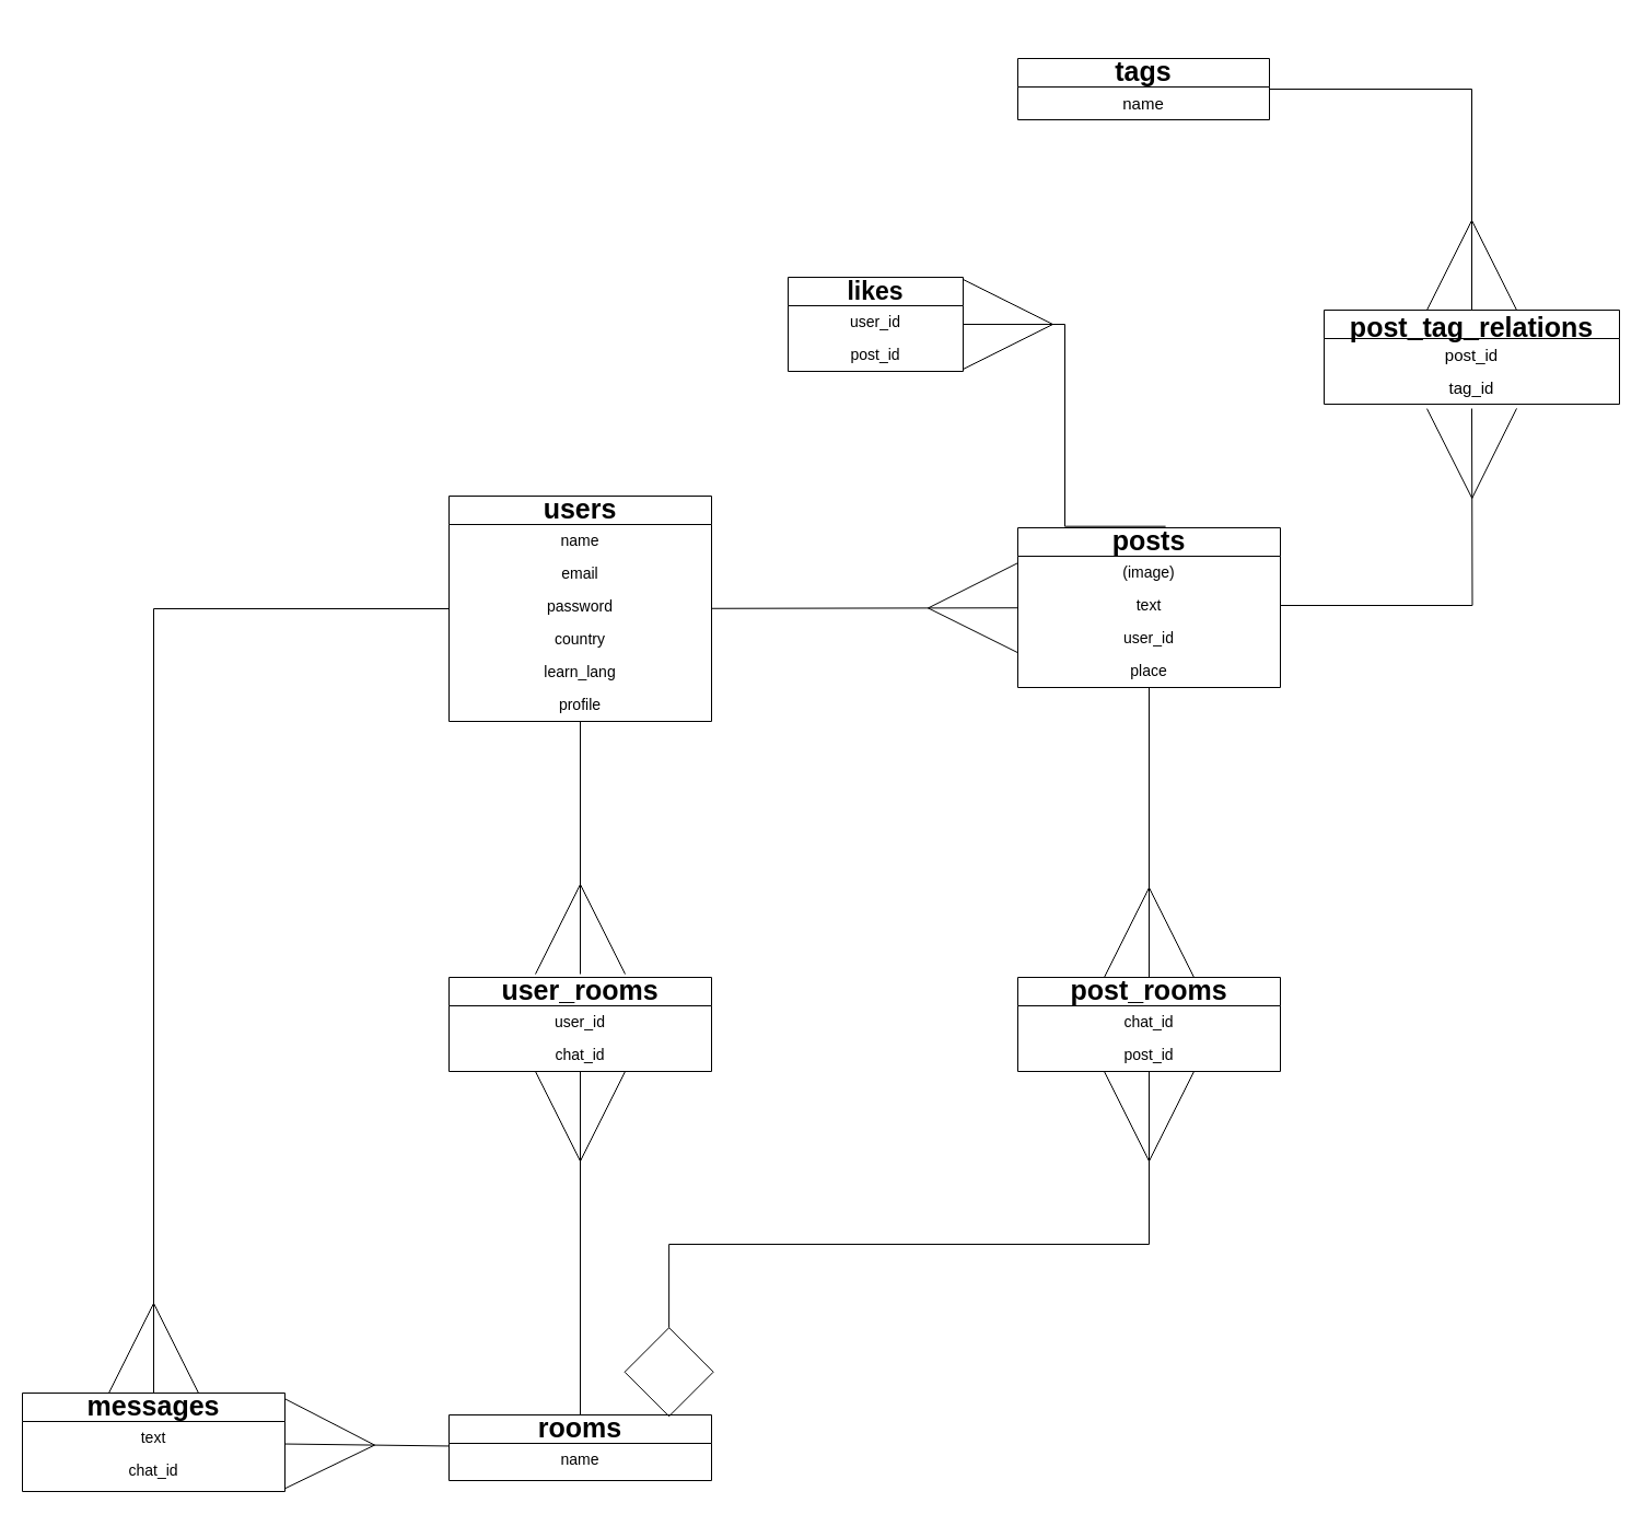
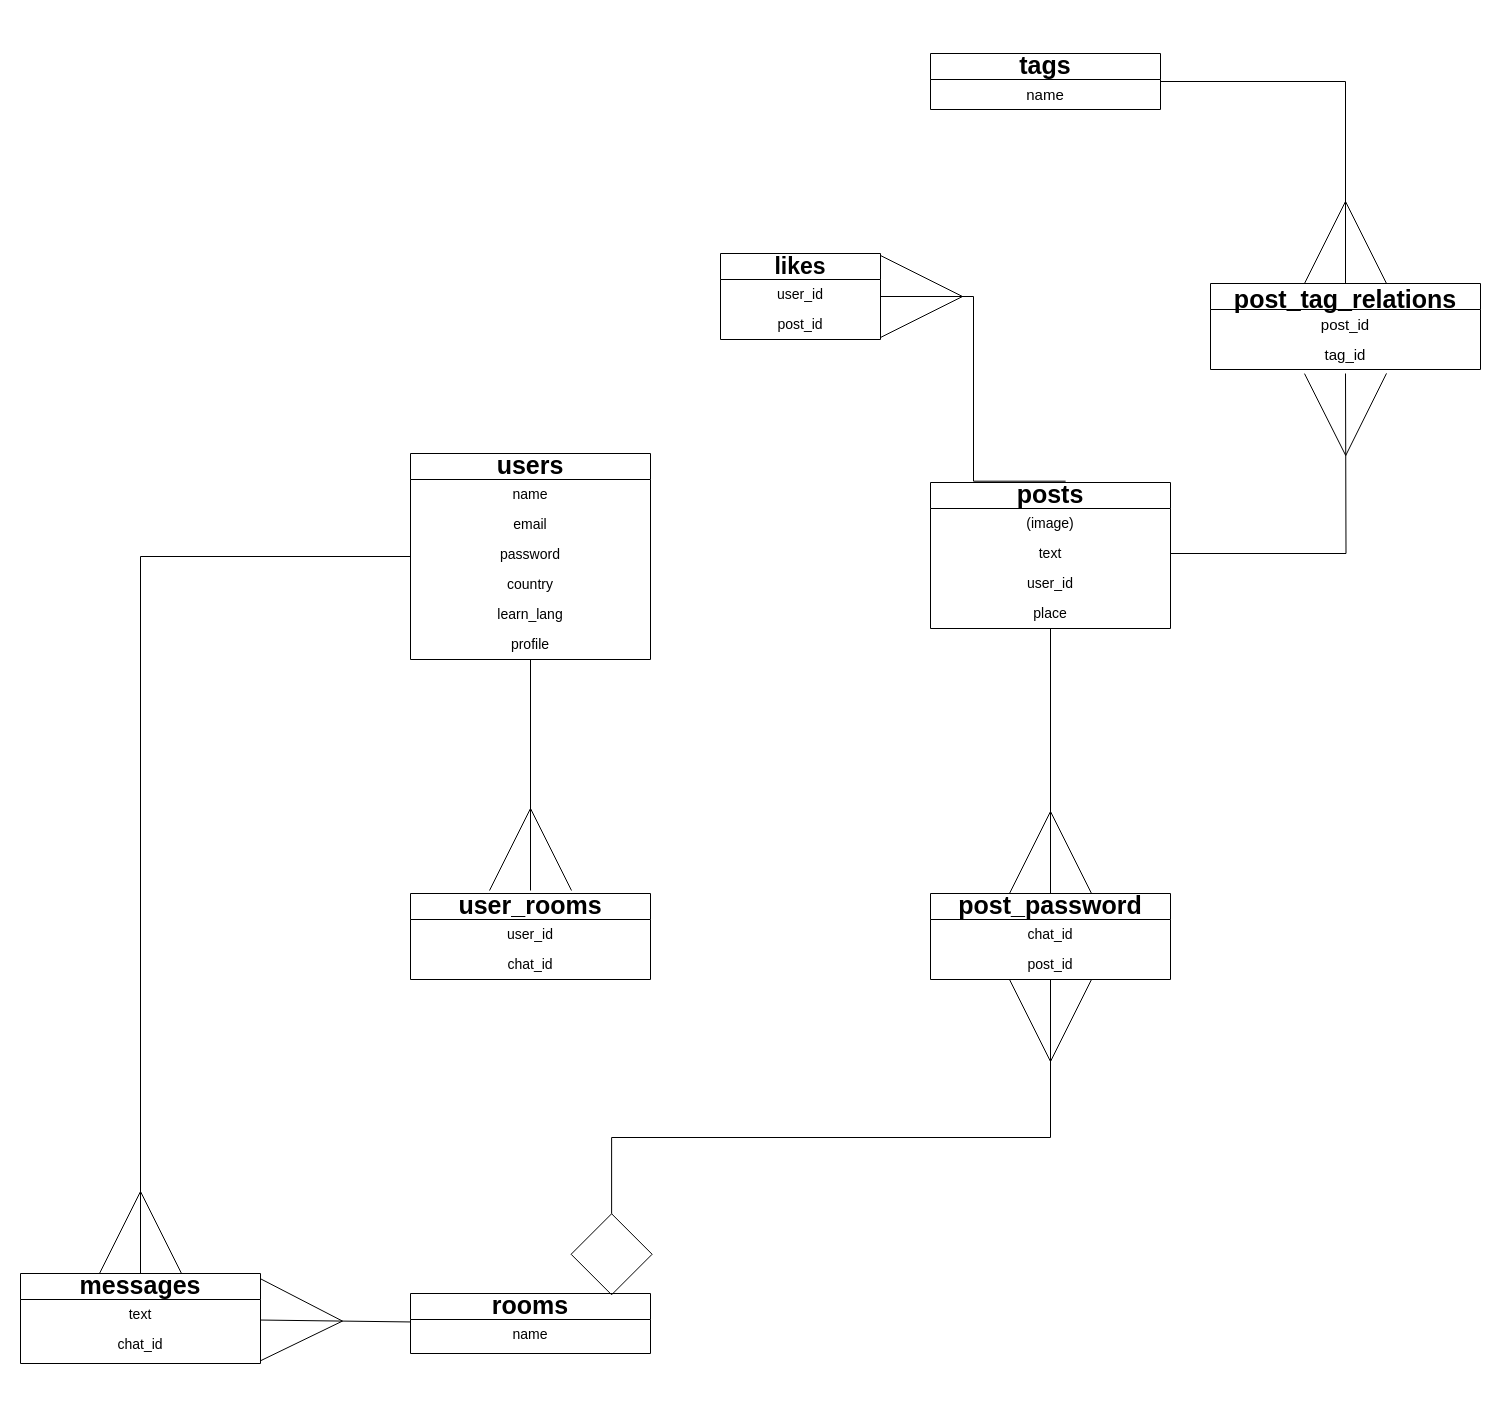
  <mxCell id="0" />
  <mxCell id="1" parent="0" />
  <mxCell id="2" style="edgeStyle=none;rounded=0;orthogonalLoop=1;jettySize=auto;html=1;entryX=0.5;entryY=0;entryDx=0;entryDy=0;fontSize=14;endArrow=ERmany;endFill=0;endSize=80;" edge="1" parent="1" source="11"><mxGeometry relative="1" as="geometry"><mxPoint x="530" y="593" as="sourcePoint" /><mxPoint x="530" y="857" as="targetPoint" /></mxGeometry></mxCell>
- <mxCell id="3" style="edgeStyle=none;rounded=0;orthogonalLoop=1;jettySize=auto;html=1;endArrow=ERmany;endFill=0;endSize=80;fontSize=14;" edge="1" parent="1" source="5" target="24"><mxGeometry relative="1" as="geometry" /></mxCell>
  <mxCell id="4" style="edgeStyle=orthogonalEdgeStyle;rounded=0;orthogonalLoop=1;jettySize=auto;html=1;entryX=0.5;entryY=0;entryDx=0;entryDy=0;startArrow=none;startFill=0;startSize=80;sourcePerimeterSpacing=0;endArrow=ERmany;endFill=0;endSize=80;targetPerimeterSpacing=80;strokeWidth=1;fontSize=14;" edge="1" parent="1" source="5" target="33"><mxGeometry relative="1" as="geometry" /></mxCell>
  <mxCell id="5" value="users" style="swimlane;fontStyle=1;childLayout=stackLayout;horizontal=1;startSize=26;horizontalStack=0;resizeParent=1;resizeParentMax=0;resizeLast=0;collapsible=1;marginBottom=0;align=center;fontSize=25;verticalAlign=bottom;" vertex="1" parent="1"><mxGeometry x="410" y="420" width="240" height="206" as="geometry" /></mxCell>
  <mxCell id="6" value="name" style="text;strokeColor=none;fillColor=none;spacingLeft=4;spacingRight=4;overflow=hidden;rotatable=0;points=[[0,0.5],[1,0.5]];portConstraint=eastwest;fontSize=14;align=center;" vertex="1" parent="5"><mxGeometry y="26" width="240" height="30" as="geometry" /></mxCell>
  <mxCell id="7" value="email" style="text;strokeColor=none;fillColor=none;spacingLeft=4;spacingRight=4;overflow=hidden;rotatable=0;points=[[0,0.5],[1,0.5]];portConstraint=eastwest;fontSize=14;align=center;" vertex="1" parent="5"><mxGeometry y="56" width="240" height="30" as="geometry" /></mxCell>
  <mxCell id="8" value="password" style="text;strokeColor=none;fillColor=none;spacingLeft=4;spacingRight=4;overflow=hidden;rotatable=0;points=[[0,0.5],[1,0.5]];portConstraint=eastwest;fontSize=14;align=center;" vertex="1" parent="5"><mxGeometry y="86" width="240" height="30" as="geometry" /></mxCell>
  <mxCell id="9" value="country" style="text;strokeColor=none;fillColor=none;spacingLeft=4;spacingRight=4;overflow=hidden;rotatable=0;points=[[0,0.5],[1,0.5]];portConstraint=eastwest;fontSize=14;align=center;" vertex="1" parent="5"><mxGeometry y="116" width="240" height="30" as="geometry" /></mxCell>
  <mxCell id="10" value="learn_lang" style="text;strokeColor=none;fillColor=none;spacingLeft=4;spacingRight=4;overflow=hidden;rotatable=0;points=[[0,0.5],[1,0.5]];portConstraint=eastwest;fontSize=14;align=center;" vertex="1" parent="5"><mxGeometry y="146" width="240" height="30" as="geometry" /></mxCell>
  <mxCell id="11" value="profile" style="text;strokeColor=none;fillColor=none;spacingLeft=4;spacingRight=4;overflow=hidden;rotatable=0;points=[[0,0.5],[1,0.5]];portConstraint=eastwest;fontSize=14;align=center;" vertex="1" parent="5"><mxGeometry y="176" width="240" height="30" as="geometry" /></mxCell>
  <mxCell id="12" value="user_rooms" style="swimlane;fontStyle=1;childLayout=stackLayout;horizontal=1;startSize=26;horizontalStack=0;resizeParent=1;resizeParentMax=0;resizeLast=0;collapsible=1;marginBottom=0;align=center;fontSize=25;verticalAlign=bottom;" vertex="1" parent="1"><mxGeometry x="410" y="860" width="240" height="86" as="geometry" /></mxCell>
  <mxCell id="13" value="user_id" style="text;strokeColor=none;fillColor=none;spacingLeft=4;spacingRight=4;overflow=hidden;rotatable=0;points=[[0,0.5],[1,0.5]];portConstraint=eastwest;fontSize=14;align=center;" vertex="1" parent="12"><mxGeometry y="26" width="240" height="30" as="geometry" /></mxCell>
  <mxCell id="14" value="chat_id" style="text;strokeColor=none;fillColor=none;spacingLeft=4;spacingRight=4;overflow=hidden;rotatable=0;points=[[0,0.5],[1,0.5]];portConstraint=eastwest;fontSize=14;align=center;" vertex="1" parent="12"><mxGeometry y="56" width="240" height="30" as="geometry" /></mxCell>
- <mxCell id="15" style="edgeStyle=none;rounded=0;orthogonalLoop=1;jettySize=auto;html=1;endArrow=ERmany;endFill=0;endSize=80;fontSize=14;" edge="1" parent="1" source="17" target="12"><mxGeometry relative="1" as="geometry" /></mxCell>
  <mxCell id="16" style="edgeStyle=none;rounded=0;orthogonalLoop=1;jettySize=auto;html=1;endArrow=ERmany;endFill=0;endSize=80;fontSize=14;" edge="1" parent="1" source="17" target="33"><mxGeometry relative="1" as="geometry" /></mxCell>
  <mxCell id="17" value="rooms" style="swimlane;fontStyle=1;childLayout=stackLayout;horizontal=1;startSize=26;horizontalStack=0;resizeParent=1;resizeParentMax=0;resizeLast=0;collapsible=1;marginBottom=0;align=center;fontSize=25;verticalAlign=bottom;" vertex="1" parent="1"><mxGeometry x="410" y="1260" width="240" height="60" as="geometry" /></mxCell>
  <mxCell id="18" value="name" style="text;strokeColor=none;fillColor=none;spacingLeft=4;spacingRight=4;overflow=hidden;rotatable=0;points=[[0,0.5],[1,0.5]];portConstraint=eastwest;fontSize=14;align=center;" vertex="1" parent="17"><mxGeometry y="26" width="240" height="34" as="geometry" /></mxCell>
  <mxCell id="19" style="edgeStyle=elbowEdgeStyle;rounded=0;orthogonalLoop=1;jettySize=auto;elbow=vertical;html=1;entryX=0.838;entryY=0.033;entryDx=0;entryDy=0;entryPerimeter=0;startArrow=ERmany;startFill=0;endArrow=diamond;endFill=0;endSize=80;targetPerimeterSpacing=80;strokeWidth=1;fontSize=14;sourcePerimeterSpacing=0;startSize=80;" edge="1" parent="1" source="20" target="17"><mxGeometry relative="1" as="geometry" /></mxCell>
- <mxCell id="20" value="post_rooms" style="swimlane;fontStyle=1;childLayout=stackLayout;horizontal=1;startSize=26;horizontalStack=0;resizeParent=1;resizeParentMax=0;resizeLast=0;collapsible=1;marginBottom=0;align=center;fontSize=25;verticalAlign=bottom;" vertex="1" parent="1"><mxGeometry x="930" y="860" width="240" height="86" as="geometry" /></mxCell>
+ <mxCell id="20" value="post_password" style="swimlane;fontStyle=1;childLayout=stackLayout;horizontal=1;startSize=26;horizontalStack=0;resizeParent=1;resizeParentMax=0;resizeLast=0;collapsible=1;marginBottom=0;align=center;fontSize=25;verticalAlign=bottom;" vertex="1" parent="1"><mxGeometry x="930" y="860" width="240" height="86" as="geometry" /></mxCell>
  <mxCell id="21" value="chat_id" style="text;strokeColor=none;fillColor=none;spacingLeft=4;spacingRight=4;overflow=hidden;rotatable=0;points=[[0,0.5],[1,0.5]];portConstraint=eastwest;fontSize=14;align=center;" vertex="1" parent="20"><mxGeometry y="26" width="240" height="30" as="geometry" /></mxCell>
  <mxCell id="22" value="post_id" style="text;strokeColor=none;fillColor=none;spacingLeft=4;spacingRight=4;overflow=hidden;rotatable=0;points=[[0,0.5],[1,0.5]];portConstraint=eastwest;fontSize=14;align=center;" vertex="1" parent="20"><mxGeometry y="56" width="240" height="30" as="geometry" /></mxCell>
  <mxCell id="23" style="edgeStyle=none;rounded=0;orthogonalLoop=1;jettySize=auto;html=1;endArrow=ERmany;endFill=0;endSize=80;fontSize=14;" edge="1" parent="1" source="24" target="20"><mxGeometry relative="1" as="geometry" /></mxCell>
  <mxCell id="24" value="posts" style="swimlane;fontStyle=1;childLayout=stackLayout;horizontal=1;startSize=26;horizontalStack=0;resizeParent=1;resizeParentMax=0;resizeLast=0;collapsible=1;marginBottom=0;align=center;fontSize=25;verticalAlign=bottom;" vertex="1" parent="1"><mxGeometry x="930" y="449" width="240" height="146" as="geometry" /></mxCell>
  <mxCell id="25" value="(image)" style="text;strokeColor=none;fillColor=none;spacingLeft=4;spacingRight=4;overflow=hidden;rotatable=0;points=[[0,0.5],[1,0.5]];portConstraint=eastwest;fontSize=14;align=center;" vertex="1" parent="24"><mxGeometry y="26" width="240" height="30" as="geometry" /></mxCell>
  <mxCell id="26" value="text" style="text;strokeColor=none;fillColor=none;spacingLeft=4;spacingRight=4;overflow=hidden;rotatable=0;points=[[0,0.5],[1,0.5]];portConstraint=eastwest;fontSize=14;align=center;" vertex="1" parent="24"><mxGeometry y="56" width="240" height="30" as="geometry" /></mxCell>
  <mxCell id="27" value="user_id" style="text;strokeColor=none;fillColor=none;spacingLeft=4;spacingRight=4;overflow=hidden;rotatable=0;points=[[0,0.5],[1,0.5]];portConstraint=eastwest;fontSize=14;align=center;" vertex="1" parent="24"><mxGeometry y="86" width="240" height="30" as="geometry" /></mxCell>
  <mxCell id="28" value="place" style="text;strokeColor=none;fillColor=none;spacingLeft=4;spacingRight=4;overflow=hidden;rotatable=0;points=[[0,0.5],[1,0.5]];portConstraint=eastwest;fontSize=14;align=center;" vertex="1" parent="24"><mxGeometry y="116" width="240" height="30" as="geometry" /></mxCell>
  <mxCell id="29" style="edgeStyle=elbowEdgeStyle;rounded=0;orthogonalLoop=1;jettySize=auto;html=1;entryX=0.563;entryY=-0.009;entryDx=0;entryDy=0;entryPerimeter=0;startArrow=ERmany;startFill=0;startSize=80;sourcePerimeterSpacing=0;endArrow=none;endFill=0;endSize=80;targetPerimeterSpacing=80;strokeWidth=1;fontSize=14;" edge="1" parent="1" source="30" target="24"><mxGeometry relative="1" as="geometry" /></mxCell>
  <mxCell id="30" value="likes" style="swimlane;fontStyle=1;childLayout=stackLayout;horizontal=1;startSize=26;horizontalStack=0;resizeParent=1;resizeParentMax=0;resizeLast=0;collapsible=1;marginBottom=0;align=center;fontSize=23;verticalAlign=bottom;" vertex="1" parent="1"><mxGeometry x="720" y="220" width="160" height="86" as="geometry" /></mxCell>
  <mxCell id="31" value="user_id" style="text;strokeColor=none;fillColor=none;spacingLeft=4;spacingRight=4;overflow=hidden;rotatable=0;points=[[0,0.5],[1,0.5]];portConstraint=eastwest;fontSize=14;align=center;" vertex="1" parent="30"><mxGeometry y="26" width="160" height="30" as="geometry" /></mxCell>
  <mxCell id="32" value="post_id" style="text;strokeColor=none;fillColor=none;spacingLeft=4;spacingRight=4;overflow=hidden;rotatable=0;points=[[0,0.5],[1,0.5]];portConstraint=eastwest;fontSize=14;align=center;" vertex="1" parent="30"><mxGeometry y="56" width="160" height="30" as="geometry" /></mxCell>
  <mxCell id="33" value="messages" style="swimlane;fontStyle=1;childLayout=stackLayout;horizontal=1;startSize=26;horizontalStack=0;resizeParent=1;resizeParentMax=0;resizeLast=0;collapsible=1;marginBottom=0;align=center;fontSize=25;verticalAlign=bottom;" vertex="1" parent="1"><mxGeometry x="20" y="1240" width="240" height="90" as="geometry" /></mxCell>
  <mxCell id="34" value="text" style="text;strokeColor=none;fillColor=none;spacingLeft=4;spacingRight=4;overflow=hidden;rotatable=0;points=[[0,0.5],[1,0.5]];portConstraint=eastwest;fontSize=14;align=center;" vertex="1" parent="33"><mxGeometry y="26" width="240" height="30" as="geometry" /></mxCell>
  <mxCell id="35" value="chat_id" style="text;strokeColor=none;fillColor=none;spacingLeft=4;spacingRight=4;overflow=hidden;rotatable=0;points=[[0,0.5],[1,0.5]];portConstraint=eastwest;fontSize=14;align=center;" vertex="1" parent="33"><mxGeometry y="56" width="240" height="34" as="geometry" /></mxCell>
  <mxCell id="36" value="post_tag_relations" style="swimlane;fontStyle=1;childLayout=stackLayout;horizontal=1;startSize=26;horizontalStack=0;resizeParent=1;resizeParentMax=0;resizeLast=0;collapsible=1;marginBottom=0;align=center;fontSize=25;" vertex="1" parent="1"><mxGeometry x="1210" y="250" width="270" height="86" as="geometry" /></mxCell>
  <mxCell id="37" value="post_id" style="text;strokeColor=none;fillColor=none;spacingLeft=4;spacingRight=4;overflow=hidden;rotatable=0;points=[[0,0.5],[1,0.5]];portConstraint=eastwest;fontSize=15;align=center;" vertex="1" parent="36"><mxGeometry y="26" width="270" height="30" as="geometry" /></mxCell>
  <mxCell id="38" value="tag_id" style="text;strokeColor=none;fillColor=none;spacingLeft=4;spacingRight=4;overflow=hidden;rotatable=0;points=[[0,0.5],[1,0.5]];portConstraint=eastwest;fontSize=15;align=center;" vertex="1" parent="36"><mxGeometry y="56" width="270" height="30" as="geometry" /></mxCell>
  <mxCell id="39" style="edgeStyle=orthogonalEdgeStyle;rounded=0;orthogonalLoop=1;jettySize=auto;html=1;entryX=0.5;entryY=0;entryDx=0;entryDy=0;startArrow=none;startFill=0;startSize=80;sourcePerimeterSpacing=0;endArrow=ERmany;endFill=0;endSize=80;targetPerimeterSpacing=80;strokeWidth=1;fontSize=25;" edge="1" parent="1" source="40" target="36"><mxGeometry relative="1" as="geometry" /></mxCell>
  <mxCell id="40" value="tags" style="swimlane;fontStyle=1;childLayout=stackLayout;horizontal=1;startSize=26;horizontalStack=0;resizeParent=1;resizeParentMax=0;resizeLast=0;collapsible=1;marginBottom=0;align=center;fontSize=25;verticalAlign=bottom;" vertex="1" parent="1"><mxGeometry x="930" y="20" width="230" height="56" as="geometry" /></mxCell>
  <mxCell id="41" value="name" style="text;strokeColor=none;fillColor=none;spacingLeft=4;spacingRight=4;overflow=hidden;rotatable=0;points=[[0,0.5],[1,0.5]];portConstraint=eastwest;fontSize=15;align=center;" vertex="1" parent="40"><mxGeometry y="26" width="230" height="30" as="geometry" /></mxCell>
  <mxCell id="42" style="edgeStyle=orthogonalEdgeStyle;rounded=0;orthogonalLoop=1;jettySize=auto;html=1;startArrow=none;startFill=0;startSize=80;sourcePerimeterSpacing=0;endArrow=ERmany;endFill=0;endSize=80;targetPerimeterSpacing=80;strokeWidth=1;fontSize=25;" edge="1" parent="1" source="26"><mxGeometry relative="1" as="geometry"><mxPoint x="1345" y="340" as="targetPoint" /></mxGeometry></mxCell>
